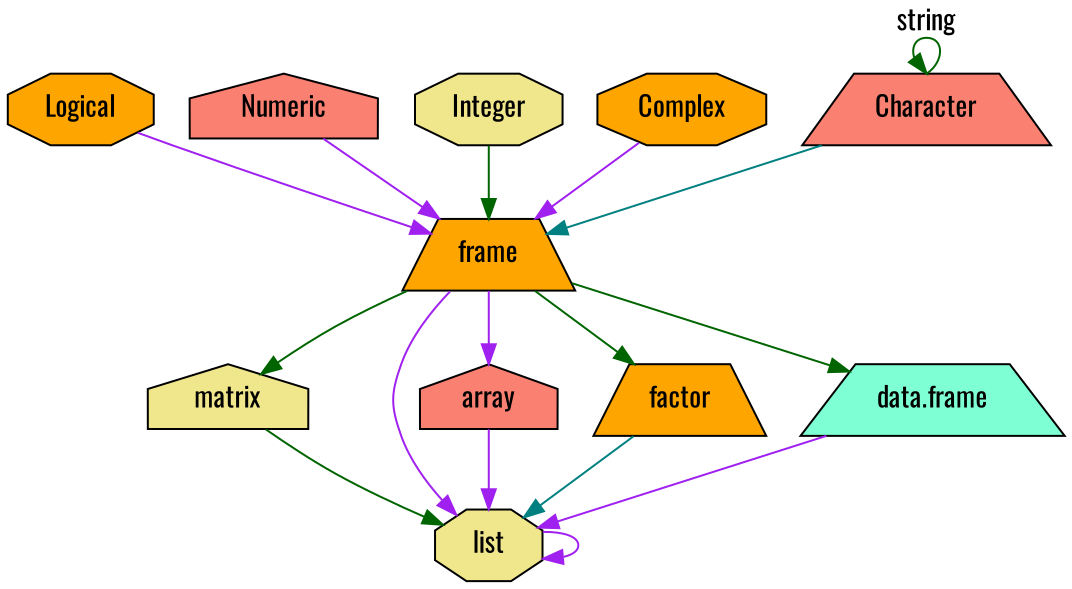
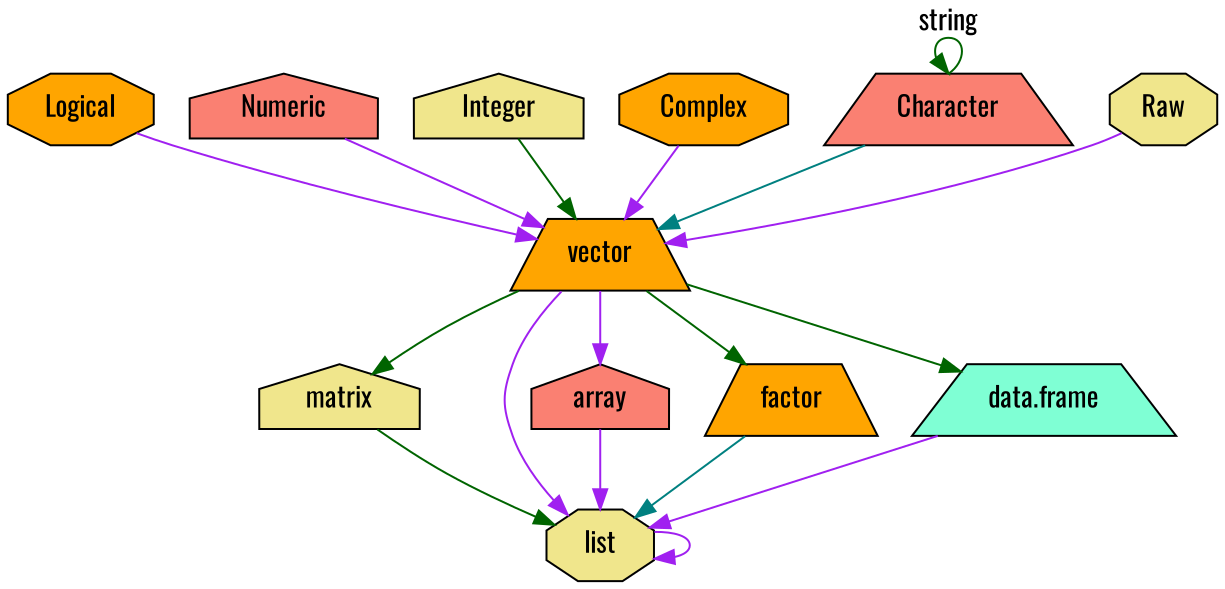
  digraph {
    fontname=Oswald
    ordering=out
    node [fillcolor=orange fontname=Oswald shape=octagon style=filled]
    edge [color=purple fontname=Oswald]
-   vector [shape=trapezium label=frame]
+   vector [shape=trapezium]
    Logical
    matrix [fillcolor=khaki shape=house]
    list [fillcolor=khaki]
    array [fillcolor=salmon shape=house]
    factor [shape=trapezium]
    "data.frame" [fillcolor=aquamarine shape=trapezium]
    Numeric [fillcolor=salmon shape=house]
-   Integer [fillcolor=khaki]
+   Integer [fillcolor=khaki shape=house]
    Complex
    Character [fillcolor=salmon shape=trapezium]
+   Raw [fillcolor=khaki]
    vector -> matrix [color=darkgreen]
    vector -> list
    vector -> array
    vector -> factor [color=darkgreen]
    vector -> "data.frame" [color=darkgreen]
    Logical -> vector
    matrix -> list [color=darkgreen]
    list -> list
    array -> list
    factor -> list [color=teal]
    "data.frame" -> list
    Numeric -> vector
    Integer -> vector [color=darkgreen]
    Complex -> vector
    Character -> vector [color=teal]
    Character -> Character [color=darkgreen headport=n label=string tailport=n]
+   Raw -> vector
  }
